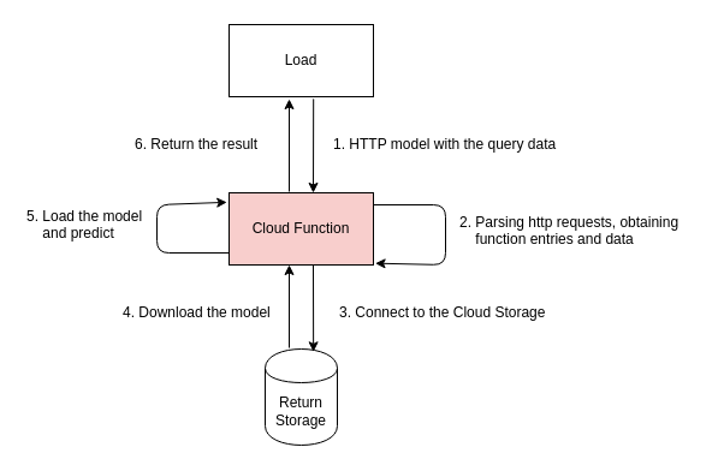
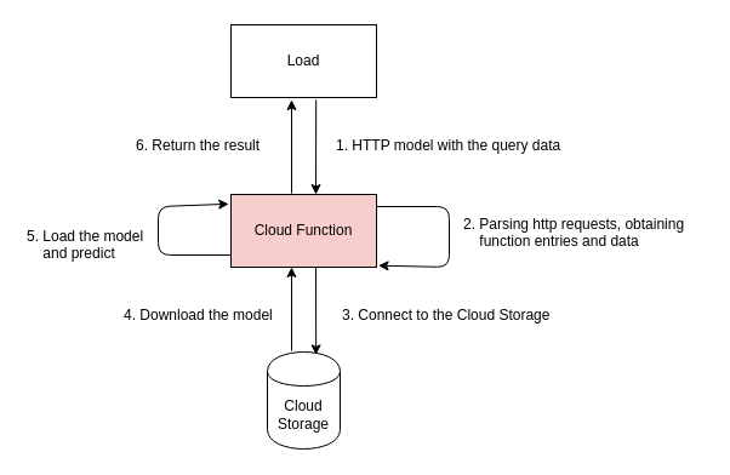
  <mxCell id="0" />
  <mxCell id="1" parent="0" />
  <mxCell id="2" value="Load" style="rounded=0;whiteSpace=wrap;html=1;" vertex="1" parent="1"><mxGeometry x="190" y="20" width="120" height="60" as="geometry" /></mxCell>
  <mxCell id="3" value="Cloud Function" style="rounded=0;whiteSpace=wrap;html=1;fillColor=#f8cecc;" vertex="1" parent="1"><mxGeometry x="190" y="160" width="120" height="60" as="geometry" /></mxCell>
  <mxCell id="4" value="1. HTTP model with the query data" style="text;html=1;resizable=0;points=[];autosize=1;align=left;verticalAlign=top;spacingTop=-4;" vertex="1" parent="1"><mxGeometry x="275" y="110" width="210" height="10" as="geometry" /></mxCell>
  <mxCell id="5" value="" style="endArrow=classic;html=1;entryX=1.013;entryY=0.978;entryDx=0;entryDy=0;entryPerimeter=0;" edge="1" parent="1" target="3"><mxGeometry width="50" height="50" relative="1" as="geometry"><mxPoint x="310" y="170" as="sourcePoint" /><mxPoint x="370" y="240" as="targetPoint" /><Array as="points"><mxPoint x="370" y="170" /><mxPoint x="370" y="220" /></Array></mxGeometry></mxCell>
  <mxCell id="6" value="2. Parsing http requests, obtaining&lt;br&gt;&amp;nbsp; &amp;nbsp; function entries and data" style="text;html=1;resizable=0;points=[];autosize=1;align=left;verticalAlign=top;spacingTop=-4;" vertex="1" parent="1"><mxGeometry x="380" y="175" width="200" height="30" as="geometry" /></mxCell>
- <mxCell id="7" value="Return&lt;br&gt;Storage" style="shape=cylinder;whiteSpace=wrap;html=1;boundedLbl=1;backgroundOutline=1;" vertex="1" parent="1"><mxGeometry x="220" y="290" width="60" height="80" as="geometry" /></mxCell>
+ <mxCell id="7" value="Cloud&lt;br&gt;Storage" style="shape=cylinder;whiteSpace=wrap;html=1;boundedLbl=1;backgroundOutline=1;" vertex="1" parent="1"><mxGeometry x="220" y="290" width="60" height="80" as="geometry" /></mxCell>
  <mxCell id="8" value="3. Connect to the Cloud Storage" style="text;html=1;resizable=0;points=[];autosize=1;align=left;verticalAlign=top;spacingTop=-4;" vertex="1" parent="1"><mxGeometry x="280" y="250" width="190" height="10" as="geometry" /></mxCell>
  <mxCell id="9" value="4. Download the model" style="text;html=1;resizable=0;points=[];autosize=1;align=left;verticalAlign=top;spacingTop=-4;" vertex="1" parent="1"><mxGeometry x="100" y="250" width="140" height="10" as="geometry" /></mxCell>
  <mxCell id="10" value="" style="endArrow=classic;html=1;entryX=0.669;entryY=0.029;entryDx=0;entryDy=0;entryPerimeter=0;" edge="1" parent="1" target="7"><mxGeometry width="50" height="50" relative="1" as="geometry"><mxPoint x="260" y="220" as="sourcePoint" /><mxPoint x="310" y="170" as="targetPoint" /></mxGeometry></mxCell>
  <mxCell id="11" value="" style="endArrow=classic;html=1;" edge="1" parent="1"><mxGeometry width="50" height="50" relative="1" as="geometry"><mxPoint x="240" y="289" as="sourcePoint" /><mxPoint x="240" y="220" as="targetPoint" /></mxGeometry></mxCell>
  <mxCell id="12" value="" style="endArrow=classic;html=1;entryX=-0.015;entryY=0.131;entryDx=0;entryDy=0;entryPerimeter=0;" edge="1" parent="1" target="3"><mxGeometry width="50" height="50" relative="1" as="geometry"><mxPoint x="190" y="210" as="sourcePoint" /><mxPoint x="130" y="130" as="targetPoint" /><Array as="points"><mxPoint x="130" y="210" /><mxPoint x="130" y="170" /></Array></mxGeometry></mxCell>
- <mxCell id="13" value="5. Load the model&lt;br&gt;&amp;nbsp; &amp;nbsp; and predict" style="text;html=1;resizable=0;points=[];autosize=1;align=left;verticalAlign=top;spacingTop=-4;" vertex="1" parent="1"><mxGeometry x="20" y="170" width="110" height="30" as="geometry" /></mxCell>
+ <mxCell id="13" value="5. Load the model&lt;br&gt;&amp;nbsp; &amp;nbsp; and predict" style="text;html=1;resizable=0;points=[];autosize=1;align=left;verticalAlign=top;spacingTop=-4;" vertex="1" parent="1"><mxGeometry x="20" y="185" width="110" height="30" as="geometry" /></mxCell>
  <mxCell id="14" value="" style="endArrow=classic;html=1;" edge="1" parent="1"><mxGeometry width="50" height="50" relative="1" as="geometry"><mxPoint x="240" y="159" as="sourcePoint" /><mxPoint x="240" y="82" as="targetPoint" /></mxGeometry></mxCell>
  <mxCell id="15" value="" style="endArrow=classic;html=1;exitX=0.585;exitY=1.031;exitDx=0;exitDy=0;exitPerimeter=0;" edge="1" parent="1" source="2"><mxGeometry width="50" height="50" relative="1" as="geometry"><mxPoint x="210" y="210" as="sourcePoint" /><mxPoint x="260" y="160" as="targetPoint" /></mxGeometry></mxCell>
  <mxCell id="16" value="6. Return the result" style="text;html=1;resizable=0;points=[];autosize=1;align=left;verticalAlign=top;spacingTop=-4;" vertex="1" parent="1"><mxGeometry x="110" y="110" width="120" height="10" as="geometry" /></mxCell>
